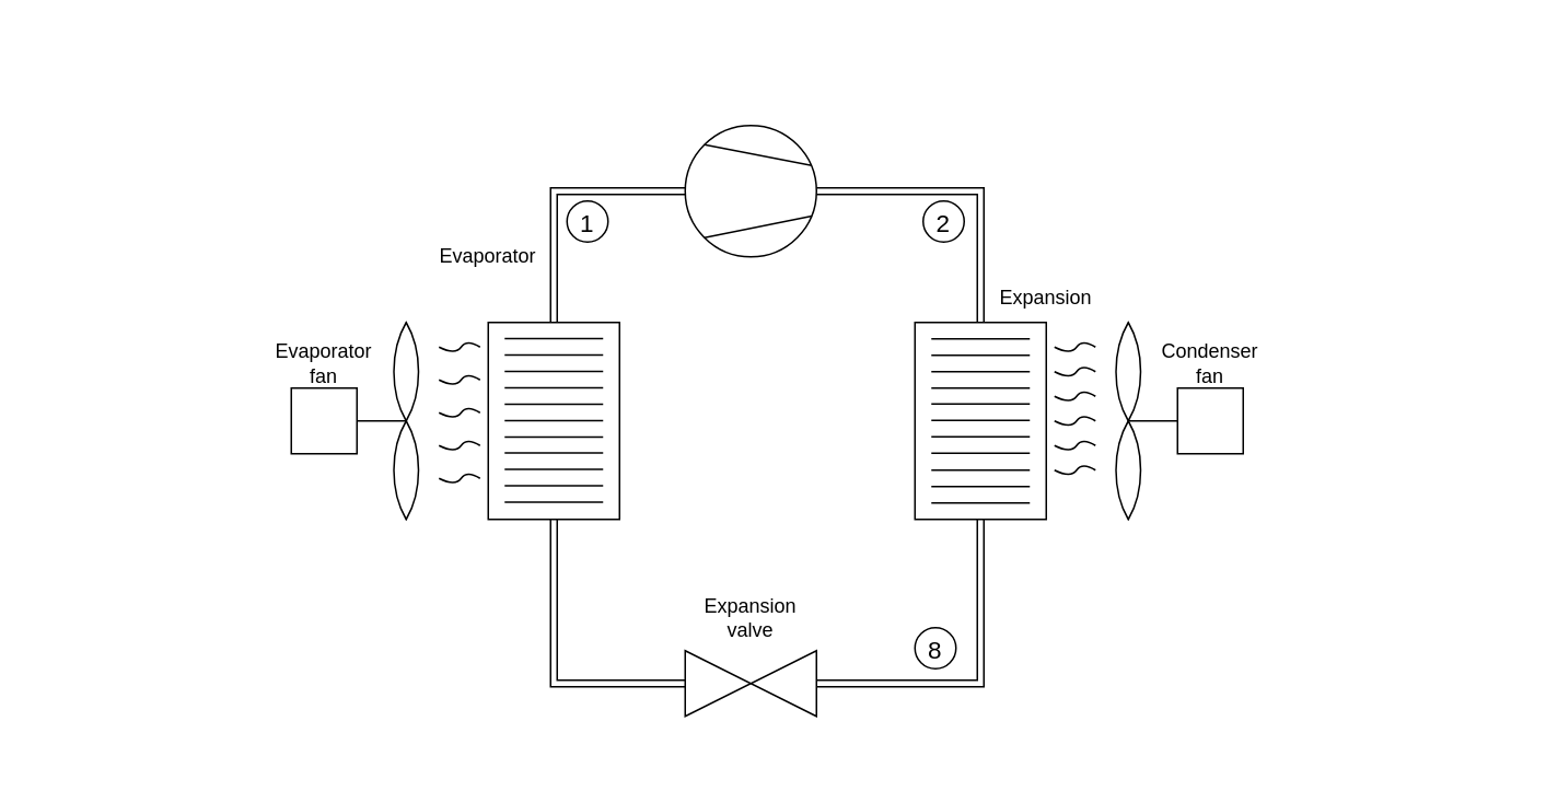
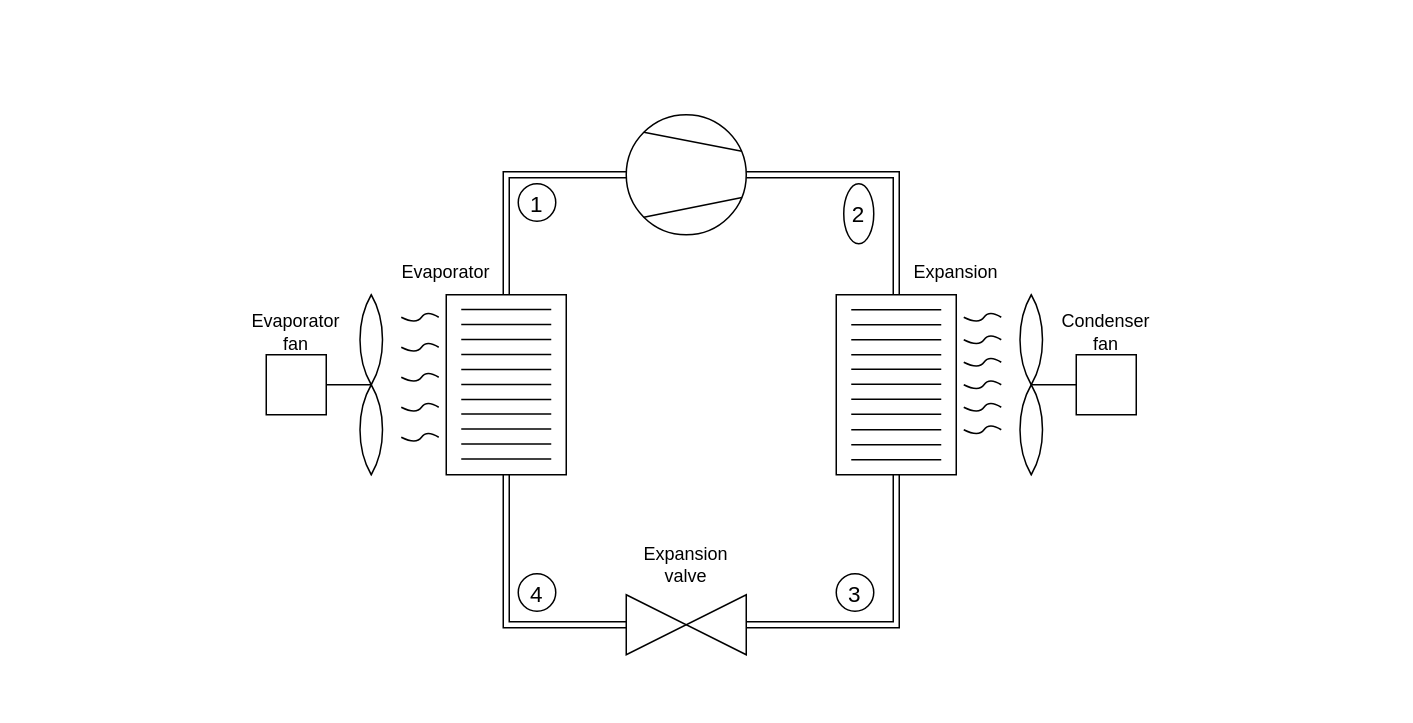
  <mxCell id="0" />
  <mxCell id="1" parent="0" />
  <mxCell id="2" value="" style="group" parent="1" vertex="1" connectable="0"><mxGeometry x="20" y="20" width="900" height="440" as="geometry" /></mxCell>
  <mxCell id="3" value="" style="ellipse;whiteSpace=wrap;html=1;aspect=fixed;" parent="2" vertex="1"><mxGeometry x="397" y="56" width="80" height="80" as="geometry" /></mxCell>
  <mxCell id="4" value="" style="rounded=0;whiteSpace=wrap;html=1;" parent="2" vertex="1"><mxGeometry x="537" y="176" width="80" height="120" as="geometry" /></mxCell>
  <mxCell id="5" value="" style="rounded=0;whiteSpace=wrap;html=1;" parent="2" vertex="1"><mxGeometry x="277" y="176" width="80" height="120" as="geometry" /></mxCell>
  <mxCell id="6" value="" style="triangle;whiteSpace=wrap;html=1;rotation=-180;" parent="2" vertex="1"><mxGeometry x="437" y="376" width="40" height="40" as="geometry" /></mxCell>
  <mxCell id="7" value="" style="triangle;whiteSpace=wrap;html=1;" parent="2" vertex="1"><mxGeometry x="397" y="376" width="40" height="40" as="geometry" /></mxCell>
  <mxCell id="8" value="" style="whiteSpace=wrap;html=1;shape=mxgraph.basic.pointed_oval" parent="2" vertex="1"><mxGeometry x="657" y="176" width="20" height="60" as="geometry" /></mxCell>
  <mxCell id="9" value="" style="whiteSpace=wrap;html=1;shape=mxgraph.basic.pointed_oval" parent="2" vertex="1"><mxGeometry x="657" y="236" width="20" height="60" as="geometry" /></mxCell>
  <mxCell id="10" value="" style="endArrow=none;html=1;rounded=0;entryX=0.5;entryY=0;entryDx=0;entryDy=0;entryPerimeter=0;" parent="2" target="9" edge="1"><mxGeometry width="50" height="50" relative="1" as="geometry"><mxPoint x="697" y="236" as="sourcePoint" /><mxPoint x="667" y="246" as="targetPoint" /></mxGeometry></mxCell>
  <mxCell id="11" value="" style="rounded=0;whiteSpace=wrap;html=1;" parent="2" vertex="1"><mxGeometry x="697" y="216" width="40" height="40" as="geometry" /></mxCell>
  <mxCell id="12" value="" style="whiteSpace=wrap;html=1;shape=mxgraph.basic.pointed_oval" parent="2" vertex="1"><mxGeometry x="217" y="176" width="20" height="60" as="geometry" /></mxCell>
  <mxCell id="13" value="" style="whiteSpace=wrap;html=1;shape=mxgraph.basic.pointed_oval" parent="2" vertex="1"><mxGeometry x="217" y="236" width="20" height="60" as="geometry" /></mxCell>
  <mxCell id="14" value="" style="endArrow=none;html=1;rounded=0;entryX=0.5;entryY=0;entryDx=0;entryDy=0;entryPerimeter=0;exitX=1;exitY=0.5;exitDx=0;exitDy=0;" parent="2" source="15" target="13" edge="1"><mxGeometry width="50" height="50" relative="1" as="geometry"><mxPoint x="197" y="236" as="sourcePoint" /><mxPoint x="167" y="246" as="targetPoint" /></mxGeometry></mxCell>
  <mxCell id="15" value="" style="rounded=0;whiteSpace=wrap;html=1;" parent="2" vertex="1"><mxGeometry x="157" y="216" width="40" height="40" as="geometry" /></mxCell>
  <mxCell id="16" value="" style="endArrow=none;html=1;rounded=0;entryX=1;entryY=0.5;entryDx=0;entryDy=0;exitX=0.5;exitY=0;exitDx=0;exitDy=0;shape=link;" parent="2" source="4" edge="1"><mxGeometry width="50" height="50" relative="1" as="geometry"><mxPoint x="387" y="346" as="sourcePoint" /><mxPoint x="477" y="96" as="targetPoint" /><Array as="points"><mxPoint x="577" y="96" /></Array></mxGeometry></mxCell>
  <mxCell id="17" value="" style="endArrow=none;html=1;rounded=0;entryX=0.5;entryY=1;entryDx=0;entryDy=0;exitX=0;exitY=0.5;exitDx=0;exitDy=0;shape=link;" parent="2" source="6" target="4" edge="1"><mxGeometry width="50" height="50" relative="1" as="geometry"><mxPoint x="537" y="396" as="sourcePoint" /><mxPoint x="487" y="106" as="targetPoint" /><Array as="points"><mxPoint x="577" y="396" /></Array></mxGeometry></mxCell>
  <mxCell id="18" value="" style="endArrow=none;html=1;rounded=0;exitX=0.5;exitY=1;exitDx=0;exitDy=0;entryX=0;entryY=0.5;entryDx=0;entryDy=0;shape=link;" parent="2" source="5" target="7" edge="1"><mxGeometry width="50" height="50" relative="1" as="geometry"><mxPoint x="487" y="406" as="sourcePoint" /><mxPoint x="647" y="406" as="targetPoint" /><Array as="points"><mxPoint x="317" y="396" /></Array></mxGeometry></mxCell>
  <mxCell id="19" value="" style="endArrow=none;html=1;rounded=0;entryX=0.5;entryY=0;entryDx=0;entryDy=0;exitX=0;exitY=0.5;exitDx=0;exitDy=0;shape=link;" parent="2" source="3" target="5" edge="1"><mxGeometry width="50" height="50" relative="1" as="geometry"><mxPoint x="337" y="66" as="sourcePoint" /><mxPoint x="407" y="406" as="targetPoint" /><Array as="points"><mxPoint x="317" y="96" /></Array></mxGeometry></mxCell>
  <mxCell id="20" value="" style="endArrow=none;html=1;rounded=0;entryX=0.963;entryY=0.304;entryDx=0;entryDy=0;entryPerimeter=0;exitX=0;exitY=0;exitDx=0;exitDy=0;" parent="2" source="3" target="3" edge="1"><mxGeometry width="50" height="50" relative="1" as="geometry"><mxPoint x="527" y="296" as="sourcePoint" /><mxPoint x="577" y="246" as="targetPoint" /></mxGeometry></mxCell>
  <mxCell id="21" value="" style="endArrow=none;html=1;rounded=0;entryX=0.965;entryY=0.689;entryDx=0;entryDy=0;exitX=0;exitY=1;exitDx=0;exitDy=0;entryPerimeter=0;" parent="2" source="3" target="3" edge="1"><mxGeometry width="50" height="50" relative="1" as="geometry"><mxPoint x="507" y="56" as="sourcePoint" /><mxPoint x="479.64" y="84.24" as="targetPoint" /></mxGeometry></mxCell>
  <mxCell id="22" value="" style="endArrow=none;html=1;rounded=0;" parent="2" edge="1"><mxGeometry width="50" height="50" relative="1" as="geometry"><mxPoint x="347" y="215.77" as="sourcePoint" /><mxPoint x="287" y="215.77" as="targetPoint" /></mxGeometry></mxCell>
  <mxCell id="23" value="" style="endArrow=none;html=1;rounded=0;" parent="2" edge="1"><mxGeometry width="50" height="50" relative="1" as="geometry"><mxPoint x="347" y="225.77" as="sourcePoint" /><mxPoint x="287" y="225.77" as="targetPoint" /></mxGeometry></mxCell>
  <mxCell id="24" value="" style="endArrow=none;html=1;rounded=0;" parent="2" edge="1"><mxGeometry width="50" height="50" relative="1" as="geometry"><mxPoint x="347" y="235.77" as="sourcePoint" /><mxPoint x="287" y="235.77" as="targetPoint" /></mxGeometry></mxCell>
  <mxCell id="25" value="" style="endArrow=none;html=1;rounded=0;" parent="2" edge="1"><mxGeometry width="50" height="50" relative="1" as="geometry"><mxPoint x="347" y="245.77" as="sourcePoint" /><mxPoint x="287" y="245.77" as="targetPoint" /></mxGeometry></mxCell>
  <mxCell id="26" value="" style="endArrow=none;html=1;rounded=0;" parent="2" edge="1"><mxGeometry width="50" height="50" relative="1" as="geometry"><mxPoint x="347" y="255.46" as="sourcePoint" /><mxPoint x="287" y="255.46" as="targetPoint" /></mxGeometry></mxCell>
  <mxCell id="27" value="" style="endArrow=none;html=1;rounded=0;" parent="2" edge="1"><mxGeometry width="50" height="50" relative="1" as="geometry"><mxPoint x="347" y="265.46" as="sourcePoint" /><mxPoint x="287" y="265.46" as="targetPoint" /></mxGeometry></mxCell>
  <mxCell id="28" value="" style="endArrow=none;html=1;rounded=0;" parent="2" edge="1"><mxGeometry width="50" height="50" relative="1" as="geometry"><mxPoint x="347" y="275.46" as="sourcePoint" /><mxPoint x="287" y="275.46" as="targetPoint" /></mxGeometry></mxCell>
  <mxCell id="29" value="" style="endArrow=none;html=1;rounded=0;" parent="2" edge="1"><mxGeometry width="50" height="50" relative="1" as="geometry"><mxPoint x="347" y="285.46" as="sourcePoint" /><mxPoint x="287" y="285.46" as="targetPoint" /></mxGeometry></mxCell>
  <mxCell id="30" value="" style="endArrow=none;html=1;rounded=0;" parent="2" edge="1"><mxGeometry width="50" height="50" relative="1" as="geometry"><mxPoint x="607" y="186" as="sourcePoint" /><mxPoint x="547" y="186" as="targetPoint" /></mxGeometry></mxCell>
  <mxCell id="31" value="" style="endArrow=none;html=1;rounded=0;" parent="2" edge="1"><mxGeometry width="50" height="50" relative="1" as="geometry"><mxPoint x="607" y="196" as="sourcePoint" /><mxPoint x="547" y="196" as="targetPoint" /></mxGeometry></mxCell>
  <mxCell id="32" value="" style="endArrow=none;html=1;rounded=0;" parent="2" edge="1"><mxGeometry width="50" height="50" relative="1" as="geometry"><mxPoint x="607" y="206" as="sourcePoint" /><mxPoint x="547" y="206" as="targetPoint" /></mxGeometry></mxCell>
  <mxCell id="33" value="" style="endArrow=none;html=1;rounded=0;" parent="2" edge="1"><mxGeometry width="50" height="50" relative="1" as="geometry"><mxPoint x="607" y="216" as="sourcePoint" /><mxPoint x="547" y="216" as="targetPoint" /></mxGeometry></mxCell>
  <mxCell id="34" value="" style="endArrow=none;html=1;rounded=0;" parent="2" edge="1"><mxGeometry width="50" height="50" relative="1" as="geometry"><mxPoint x="607" y="225.69" as="sourcePoint" /><mxPoint x="547" y="225.69" as="targetPoint" /></mxGeometry></mxCell>
  <mxCell id="35" value="" style="endArrow=none;html=1;rounded=0;" parent="2" edge="1"><mxGeometry width="50" height="50" relative="1" as="geometry"><mxPoint x="607" y="235.69" as="sourcePoint" /><mxPoint x="547" y="235.69" as="targetPoint" /></mxGeometry></mxCell>
  <mxCell id="36" value="" style="endArrow=none;html=1;rounded=0;" parent="2" edge="1"><mxGeometry width="50" height="50" relative="1" as="geometry"><mxPoint x="607" y="245.69" as="sourcePoint" /><mxPoint x="547" y="245.69" as="targetPoint" /></mxGeometry></mxCell>
  <mxCell id="37" value="" style="endArrow=none;html=1;rounded=0;" parent="2" edge="1"><mxGeometry width="50" height="50" relative="1" as="geometry"><mxPoint x="607" y="255.69" as="sourcePoint" /><mxPoint x="547" y="255.69" as="targetPoint" /></mxGeometry></mxCell>
  <mxCell id="38" value="" style="endArrow=none;html=1;rounded=0;" parent="2" edge="1"><mxGeometry width="50" height="50" relative="1" as="geometry"><mxPoint x="607" y="266.0" as="sourcePoint" /><mxPoint x="547" y="266.0" as="targetPoint" /></mxGeometry></mxCell>
  <mxCell id="39" value="" style="endArrow=none;html=1;rounded=0;" parent="2" edge="1"><mxGeometry width="50" height="50" relative="1" as="geometry"><mxPoint x="607" y="276.0" as="sourcePoint" /><mxPoint x="547" y="276.0" as="targetPoint" /></mxGeometry></mxCell>
  <mxCell id="40" value="" style="endArrow=none;html=1;rounded=0;" parent="2" edge="1"><mxGeometry width="50" height="50" relative="1" as="geometry"><mxPoint x="607" y="286.0" as="sourcePoint" /><mxPoint x="547" y="286.0" as="targetPoint" /></mxGeometry></mxCell>
  <mxCell id="41" value="" style="endArrow=none;html=1;rounded=0;" parent="2" edge="1"><mxGeometry width="50" height="50" relative="1" as="geometry"><mxPoint x="347" y="185.77" as="sourcePoint" /><mxPoint x="287" y="185.77" as="targetPoint" /></mxGeometry></mxCell>
  <mxCell id="42" value="" style="endArrow=none;html=1;rounded=0;" parent="2" edge="1"><mxGeometry width="50" height="50" relative="1" as="geometry"><mxPoint x="347" y="195.77" as="sourcePoint" /><mxPoint x="287" y="195.77" as="targetPoint" /></mxGeometry></mxCell>
  <mxCell id="43" value="" style="endArrow=none;html=1;rounded=0;" parent="2" edge="1"><mxGeometry width="50" height="50" relative="1" as="geometry"><mxPoint x="347" y="205.77" as="sourcePoint" /><mxPoint x="287" y="205.77" as="targetPoint" /></mxGeometry></mxCell>
  <mxCell id="44" value="Expansion" style="text;html=1;strokeColor=none;fillColor=none;align=center;verticalAlign=middle;whiteSpace=wrap;rounded=0;" parent="2" vertex="1"><mxGeometry x="587" y="146" width="60" height="30" as="geometry" /></mxCell>
- <mxCell id="45" value="Evaporator" style="text;html=1;strokeColor=none;fillColor=none;align=center;verticalAlign=middle;whiteSpace=wrap;rounded=0;" parent="2" vertex="1"><mxGeometry x="247" y="121" width="60" height="30" as="geometry" /></mxCell>
+ <mxCell id="45" value="Evaporator" style="text;html=1;strokeColor=none;fillColor=none;align=center;verticalAlign=middle;whiteSpace=wrap;rounded=0;" parent="2" vertex="1"><mxGeometry x="247" y="146" width="60" height="30" as="geometry" /></mxCell>
  <mxCell id="46" value="Expansion valve" style="text;html=1;strokeColor=none;fillColor=none;align=center;verticalAlign=middle;whiteSpace=wrap;rounded=0;" parent="2" vertex="1"><mxGeometry x="407" y="341" width="60" height="30" as="geometry" /></mxCell>
  <mxCell id="47" value="Evaporator&lt;br&gt;fan" style="text;html=1;strokeColor=none;fillColor=none;align=center;verticalAlign=middle;whiteSpace=wrap;rounded=0;" parent="2" vertex="1"><mxGeometry x="147" y="186" width="60" height="30" as="geometry" /></mxCell>
  <mxCell id="48" value="Condenser&lt;br&gt;fan" style="text;html=1;strokeColor=none;fillColor=none;align=center;verticalAlign=middle;whiteSpace=wrap;rounded=0;" parent="2" vertex="1"><mxGeometry x="687" y="186" width="60" height="30" as="geometry" /></mxCell>
  <mxCell id="49" value="" style="curved=1;endArrow=none;html=1;rounded=0;anchorPointDirection=1;endFill=0;" parent="2" edge="1"><mxGeometry width="50" height="50" relative="1" as="geometry"><mxPoint x="247" y="211" as="sourcePoint" /><mxPoint x="272" y="211" as="targetPoint" /><Array as="points"><mxPoint x="257" y="216" /><mxPoint x="264" y="206" /></Array></mxGeometry></mxCell>
  <mxCell id="50" value="" style="curved=1;endArrow=none;html=1;rounded=0;anchorPointDirection=1;endFill=0;" parent="2" edge="1"><mxGeometry width="50" height="50" relative="1" as="geometry"><mxPoint x="247" y="231.0" as="sourcePoint" /><mxPoint x="272" y="231.0" as="targetPoint" /><Array as="points"><mxPoint x="257" y="236" /><mxPoint x="264" y="226" /></Array></mxGeometry></mxCell>
  <mxCell id="51" value="" style="curved=1;endArrow=none;html=1;rounded=0;anchorPointDirection=1;endFill=0;" parent="2" edge="1"><mxGeometry width="50" height="50" relative="1" as="geometry"><mxPoint x="247" y="251.0" as="sourcePoint" /><mxPoint x="272" y="251.0" as="targetPoint" /><Array as="points"><mxPoint x="257" y="256" /><mxPoint x="264" y="246" /></Array></mxGeometry></mxCell>
  <mxCell id="52" value="" style="curved=1;endArrow=none;html=1;rounded=0;anchorPointDirection=1;endFill=0;" parent="2" edge="1"><mxGeometry width="50" height="50" relative="1" as="geometry"><mxPoint x="247" y="271.0" as="sourcePoint" /><mxPoint x="272" y="271.0" as="targetPoint" /><Array as="points"><mxPoint x="257" y="276" /><mxPoint x="264" y="266" /></Array></mxGeometry></mxCell>
  <mxCell id="53" value="" style="curved=1;endArrow=none;html=1;rounded=0;anchorPointDirection=1;endFill=0;" parent="2" edge="1"><mxGeometry width="50" height="50" relative="1" as="geometry"><mxPoint x="247" y="191.0" as="sourcePoint" /><mxPoint x="272" y="191.0" as="targetPoint" /><Array as="points"><mxPoint x="257" y="196" /><mxPoint x="264" y="186" /></Array></mxGeometry></mxCell>
  <mxCell id="54" value="" style="curved=1;endArrow=none;html=1;rounded=0;anchorPointDirection=1;endFill=0;" parent="2" edge="1"><mxGeometry width="50" height="50" relative="1" as="geometry"><mxPoint x="622" y="191.0" as="sourcePoint" /><mxPoint x="647" y="191.0" as="targetPoint" /><Array as="points"><mxPoint x="632" y="196" /><mxPoint x="639" y="186" /></Array></mxGeometry></mxCell>
  <mxCell id="55" value="" style="curved=1;endArrow=none;html=1;rounded=0;anchorPointDirection=1;endFill=0;" parent="2" edge="1"><mxGeometry width="50" height="50" relative="1" as="geometry"><mxPoint x="622" y="206.0" as="sourcePoint" /><mxPoint x="647" y="206.0" as="targetPoint" /><Array as="points"><mxPoint x="632" y="211" /><mxPoint x="639" y="201" /></Array></mxGeometry></mxCell>
  <mxCell id="56" value="" style="curved=1;endArrow=none;html=1;rounded=0;anchorPointDirection=1;endFill=0;" parent="2" edge="1"><mxGeometry width="50" height="50" relative="1" as="geometry"><mxPoint x="622" y="221.0" as="sourcePoint" /><mxPoint x="647" y="221.0" as="targetPoint" /><Array as="points"><mxPoint x="632" y="226" /><mxPoint x="639" y="216" /></Array></mxGeometry></mxCell>
  <mxCell id="57" value="" style="curved=1;endArrow=none;html=1;rounded=0;anchorPointDirection=1;endFill=0;" parent="2" edge="1"><mxGeometry width="50" height="50" relative="1" as="geometry"><mxPoint x="622" y="236.0" as="sourcePoint" /><mxPoint x="647" y="236.0" as="targetPoint" /><Array as="points"><mxPoint x="632" y="241" /><mxPoint x="639" y="231" /></Array></mxGeometry></mxCell>
  <mxCell id="58" value="" style="curved=1;endArrow=none;html=1;rounded=0;anchorPointDirection=1;endFill=0;" parent="2" edge="1"><mxGeometry width="50" height="50" relative="1" as="geometry"><mxPoint x="622" y="251.0" as="sourcePoint" /><mxPoint x="647" y="251.0" as="targetPoint" /><Array as="points"><mxPoint x="632" y="256" /><mxPoint x="639" y="246" /></Array></mxGeometry></mxCell>
  <mxCell id="59" value="" style="curved=1;endArrow=none;html=1;rounded=0;anchorPointDirection=1;endFill=0;" parent="2" edge="1"><mxGeometry width="50" height="50" relative="1" as="geometry"><mxPoint x="622" y="266.0" as="sourcePoint" /><mxPoint x="647" y="266.0" as="targetPoint" /><Array as="points"><mxPoint x="632" y="271" /><mxPoint x="639" y="261" /></Array></mxGeometry></mxCell>
  <mxCell id="60" value="1" style="ellipse;whiteSpace=wrap;html=1;aspect=fixed;fontSize=15;" parent="2" vertex="1"><mxGeometry x="325" y="102" width="25" height="25" as="geometry" /></mxCell>
- <mxCell id="61" value="2" style="ellipse;whiteSpace=wrap;html=1;aspect=fixed;fontSize=15;" parent="2" vertex="1"><mxGeometry x="542" y="102" width="25" height="25" as="geometry" /></mxCell>
- <mxCell id="62" value="8" style="ellipse;whiteSpace=wrap;html=1;aspect=fixed;fontSize=15;" parent="2" vertex="1"><mxGeometry x="537" y="362" width="25" height="25" as="geometry" /></mxCell>
+ <mxCell id="61" value="2" style="ellipse;whiteSpace=wrap;html=1;aspect=fixed;fontSize=15;" parent="2" vertex="1"><mxGeometry x="542" y="102" width="20" height="40" as="geometry" /></mxCell>
+ <mxCell id="62" value="3" style="ellipse;whiteSpace=wrap;html=1;aspect=fixed;fontSize=15;" parent="2" vertex="1"><mxGeometry x="537" y="362" width="25" height="25" as="geometry" /></mxCell>
+ <mxCell id="63" value="4" style="ellipse;whiteSpace=wrap;html=1;aspect=fixed;fontSize=15;" parent="2" vertex="1"><mxGeometry x="325" y="362" width="25" height="25" as="geometry" /></mxCell>
